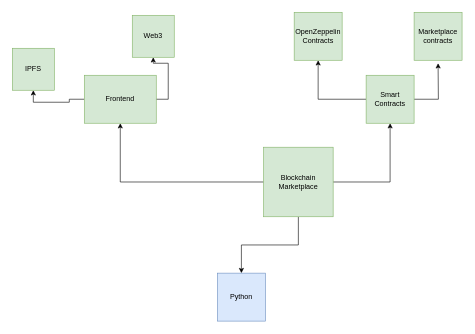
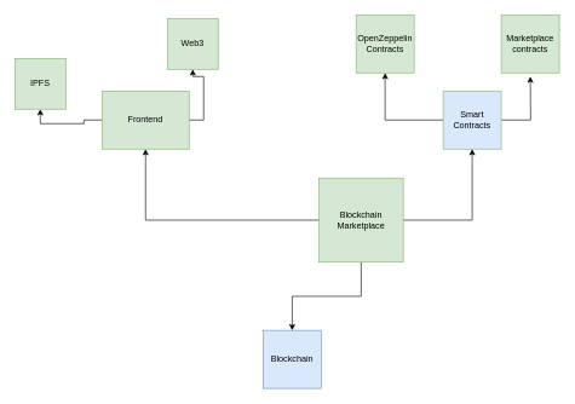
  <mxCell id="0" />
  <mxCell id="1" parent="0" />
  <mxCell id="2" style="edgeStyle=orthogonalEdgeStyle;rounded=0;orthogonalLoop=1;jettySize=auto;html=1;exitX=0;exitY=0.5;exitDx=0;exitDy=0;entryX=0.5;entryY=1;entryDx=0;entryDy=0;" edge="1" parent="1" source="5" target="8"><mxGeometry relative="1" as="geometry" /></mxCell>
  <mxCell id="3" style="edgeStyle=orthogonalEdgeStyle;rounded=0;orthogonalLoop=1;jettySize=auto;html=1;" edge="1" parent="1" source="5" target="11"><mxGeometry relative="1" as="geometry" /></mxCell>
  <mxCell id="4" style="edgeStyle=orthogonalEdgeStyle;rounded=0;orthogonalLoop=1;jettySize=auto;html=1;entryX=0.5;entryY=0;entryDx=0;entryDy=0;" edge="1" parent="1" source="5" target="16"><mxGeometry relative="1" as="geometry" /></mxCell>
  <mxCell id="5" value="Blockchain Marketplace" style="whiteSpace=wrap;html=1;aspect=fixed;fillColor=#d5e8d4;strokeColor=#82b366;" vertex="1" parent="1"><mxGeometry x="439" y="245" width="116" height="116" as="geometry" /></mxCell>
  <mxCell id="6" style="edgeStyle=orthogonalEdgeStyle;rounded=0;orthogonalLoop=1;jettySize=auto;html=1;entryX=0.5;entryY=1;entryDx=0;entryDy=0;" edge="1" parent="1" source="8" target="12"><mxGeometry relative="1" as="geometry" /></mxCell>
  <mxCell id="7" style="edgeStyle=orthogonalEdgeStyle;rounded=0;orthogonalLoop=1;jettySize=auto;html=1;exitX=1;exitY=0.5;exitDx=0;exitDy=0;" edge="1" parent="1" source="8" target="13"><mxGeometry relative="1" as="geometry"><mxPoint x="240" y="165" as="sourcePoint" /></mxGeometry></mxCell>
  <mxCell id="8" value="Frontend" style="whiteSpace=wrap;html=1;aspect=fixed;fillColor=#d5e8d4;strokeColor=#82b366;" vertex="1" parent="1"><mxGeometry x="140" y="125" width="120" height="80" as="geometry" /></mxCell>
  <mxCell id="9" style="edgeStyle=orthogonalEdgeStyle;rounded=0;orthogonalLoop=1;jettySize=auto;html=1;entryX=0.5;entryY=1;entryDx=0;entryDy=0;" edge="1" parent="1" source="11" target="14"><mxGeometry relative="1" as="geometry" /></mxCell>
  <mxCell id="10" style="edgeStyle=orthogonalEdgeStyle;rounded=0;orthogonalLoop=1;jettySize=auto;html=1;" edge="1" parent="1" source="11"><mxGeometry relative="1" as="geometry"><mxPoint x="730" y="105" as="targetPoint" /></mxGeometry></mxCell>
- <mxCell id="11" value="Smart Contracts" style="whiteSpace=wrap;html=1;aspect=fixed;fillColor=#d5e8d4;strokeColor=#82b366;" vertex="1" parent="1"><mxGeometry x="610" y="125" width="80" height="80" as="geometry" /></mxCell>
+ <mxCell id="11" value="Smart Contracts" style="whiteSpace=wrap;html=1;aspect=fixed;fillColor=#dae8fc;strokeColor=#82b366;" vertex="1" parent="1"><mxGeometry x="610" y="125" width="80" height="80" as="geometry" /></mxCell>
  <mxCell id="12" value="IPFS" style="whiteSpace=wrap;html=1;aspect=fixed;fillColor=#d5e8d4;strokeColor=#82b366;" vertex="1" parent="1"><mxGeometry x="20" y="80" width="70" height="70" as="geometry" /></mxCell>
- <mxCell id="13" value="Web3" style="whiteSpace=wrap;html=1;aspect=fixed;fillColor=#d5e8d4;strokeColor=#82b366;" vertex="1" parent="1"><mxGeometry x="220" y="25" width="70" height="70" as="geometry" /></mxCell>
+ <mxCell id="13" value="Web3" style="whiteSpace=wrap;html=1;aspect=fixed;fillColor=#d5e8d4;strokeColor=#82b366;" vertex="1" parent="1"><mxGeometry x="230" y="25" width="70" height="70" as="geometry" /></mxCell>
  <mxCell id="14" value="OpenZeppelin Contracts" style="whiteSpace=wrap;html=1;aspect=fixed;fillColor=#d5e8d4;strokeColor=#82b366;" vertex="1" parent="1"><mxGeometry x="490" y="20" width="80" height="80" as="geometry" /></mxCell>
  <mxCell id="15" value="Marketplace contracts" style="whiteSpace=wrap;html=1;aspect=fixed;fillColor=#d5e8d4;strokeColor=#82b366;" vertex="1" parent="1"><mxGeometry x="690" y="20" width="80" height="80" as="geometry" /></mxCell>
- <mxCell id="16" value="Python" style="whiteSpace=wrap;html=1;aspect=fixed;fillColor=#dae8fc;strokeColor=#6c8ebf;" vertex="1" parent="1"><mxGeometry x="362" y="455" width="80" height="80" as="geometry" /></mxCell>
+ <mxCell id="16" value="Blockchain" style="whiteSpace=wrap;html=1;aspect=fixed;fillColor=#dae8fc;strokeColor=#6c8ebf;" vertex="1" parent="1"><mxGeometry x="362" y="455" width="80" height="80" as="geometry" /></mxCell>
